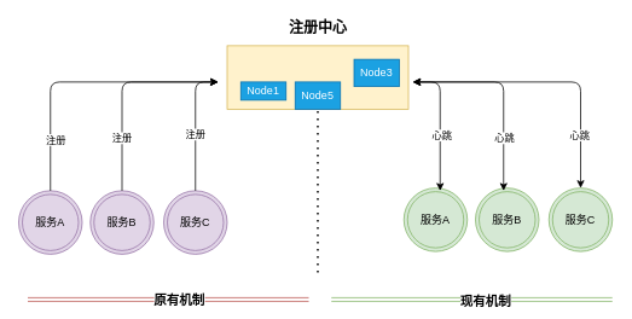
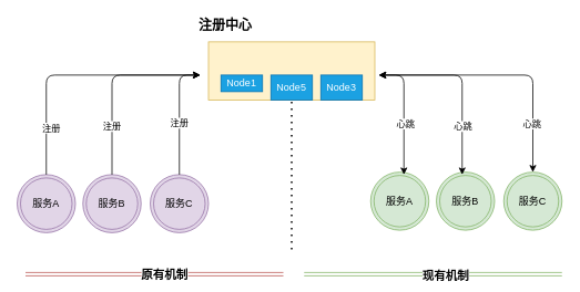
  <mxCell id="0" />
  <mxCell id="1" parent="0" />
  <mxCell id="2" value="" style="whiteSpace=wrap;html=1;fillColor=#fff2cc;sketch=0;glass=0;rounded=0;shadow=0;strokeColor=#d6b656;" vertex="1" parent="1"><mxGeometry x="250" y="50" width="200" height="70" as="geometry" /></mxCell>
  <mxCell id="3" value="" style="endArrow=none;dashed=1;html=1;dashPattern=1 3;strokeWidth=2;entryX=0.5;entryY=1;entryDx=0;entryDy=0;" edge="1" parent="1" target="2"><mxGeometry width="50" height="50" relative="1" as="geometry"><mxPoint x="350" y="300" as="sourcePoint" /><mxPoint x="250" y="130" as="targetPoint" /></mxGeometry></mxCell>
  <mxCell id="4" value="服务A" style="ellipse;shape=doubleEllipse;whiteSpace=wrap;html=1;aspect=fixed;rounded=0;shadow=0;glass=0;sketch=0;fillColor=#e1d5e7;strokeColor=#9673a6;" vertex="1" parent="1"><mxGeometry x="20" y="210" width="70" height="70" as="geometry" /></mxCell>
  <mxCell id="5" value="服务B" style="ellipse;shape=doubleEllipse;whiteSpace=wrap;html=1;aspect=fixed;rounded=0;shadow=0;glass=0;sketch=0;fillColor=#e1d5e7;strokeColor=#9673a6;" vertex="1" parent="1"><mxGeometry x="99" y="210" width="70" height="70" as="geometry" /></mxCell>
  <mxCell id="6" value="服务C" style="ellipse;shape=doubleEllipse;whiteSpace=wrap;html=1;aspect=fixed;rounded=0;shadow=0;glass=0;sketch=0;fillColor=#e1d5e7;strokeColor=#9673a6;" vertex="1" parent="1"><mxGeometry x="180" y="210" width="70" height="70" as="geometry" /></mxCell>
  <mxCell id="7" value="" style="edgeStyle=elbowEdgeStyle;elbow=horizontal;endArrow=classic;html=1;exitX=0.5;exitY=0;exitDx=0;exitDy=0;" edge="1" parent="1" source="4"><mxGeometry width="50" height="50" relative="1" as="geometry"><mxPoint x="320" y="340" as="sourcePoint" /><mxPoint x="240" y="90" as="targetPoint" /><Array as="points"><mxPoint x="55" y="150" /></Array></mxGeometry></mxCell>
  <mxCell id="8" value="注册" style="edgeLabel;html=1;align=center;verticalAlign=middle;resizable=0;points=[];" vertex="1" connectable="0" parent="7"><mxGeometry x="-0.626" y="-4" relative="1" as="geometry"><mxPoint x="1" as="offset" /></mxGeometry></mxCell>
  <mxCell id="9" value="" style="edgeStyle=elbowEdgeStyle;elbow=horizontal;endArrow=classic;html=1;exitX=0.5;exitY=0;exitDx=0;exitDy=0;" edge="1" parent="1" source="5"><mxGeometry width="50" height="50" relative="1" as="geometry"><mxPoint x="121" y="210" as="sourcePoint" /><mxPoint x="240" y="90" as="targetPoint" /><Array as="points"><mxPoint x="134" y="150" /></Array></mxGeometry></mxCell>
  <mxCell id="10" value="注册" style="edgeLabel;html=1;align=center;verticalAlign=middle;resizable=0;points=[];" vertex="1" connectable="0" parent="9"><mxGeometry x="-0.478" y="1" relative="1" as="geometry"><mxPoint as="offset" /></mxGeometry></mxCell>
  <mxCell id="11" value="" style="edgeStyle=elbowEdgeStyle;elbow=horizontal;endArrow=classic;html=1;exitX=0.5;exitY=0;exitDx=0;exitDy=0;" edge="1" parent="1" source="6"><mxGeometry width="50" height="50" relative="1" as="geometry"><mxPoint x="200" y="210" as="sourcePoint" /><mxPoint x="240" y="90" as="targetPoint" /><Array as="points"><mxPoint x="215" y="150" /><mxPoint x="121" y="150" /></Array></mxGeometry></mxCell>
  <mxCell id="12" value="注册" style="edgeLabel;html=1;align=center;verticalAlign=middle;resizable=0;points=[];" vertex="1" connectable="0" parent="11"><mxGeometry x="-0.131" y="1" relative="1" as="geometry"><mxPoint as="offset" /></mxGeometry></mxCell>
  <mxCell id="13" value="服务A" style="ellipse;shape=doubleEllipse;whiteSpace=wrap;html=1;aspect=fixed;rounded=0;shadow=0;glass=0;sketch=0;fillColor=#d5e8d4;strokeColor=#82b366;" vertex="1" parent="1"><mxGeometry x="445" y="207" width="70" height="70" as="geometry" /></mxCell>
  <mxCell id="14" value="服务B" style="ellipse;shape=doubleEllipse;whiteSpace=wrap;html=1;aspect=fixed;rounded=0;shadow=0;glass=0;sketch=0;fillColor=#d5e8d4;strokeColor=#82b366;" vertex="1" parent="1"><mxGeometry x="524" y="207" width="70" height="70" as="geometry" /></mxCell>
  <mxCell id="15" value="服务C" style="ellipse;shape=doubleEllipse;whiteSpace=wrap;html=1;aspect=fixed;rounded=0;shadow=0;glass=0;sketch=0;fillColor=#d5e8d4;strokeColor=#82b366;" vertex="1" parent="1"><mxGeometry x="605" y="207" width="70" height="70" as="geometry" /></mxCell>
  <mxCell id="16" value="" style="edgeStyle=elbowEdgeStyle;elbow=vertical;endArrow=classic;html=1;exitX=0.5;exitY=0;exitDx=0;exitDy=0;startArrow=classic;startFill=1;" edge="1" parent="1" source="15"><mxGeometry width="50" height="50" relative="1" as="geometry"><mxPoint x="645" y="190" as="sourcePoint" /><mxPoint x="455" y="90" as="targetPoint" /><Array as="points"><mxPoint x="565" y="90" /><mxPoint x="645" y="90" /></Array></mxGeometry></mxCell>
  <mxCell id="17" value="心跳" style="edgeLabel;html=1;align=center;verticalAlign=middle;resizable=0;points=[];" vertex="1" connectable="0" parent="16"><mxGeometry x="-0.607" y="2" relative="1" as="geometry"><mxPoint as="offset" /></mxGeometry></mxCell>
  <mxCell id="18" value="" style="edgeStyle=elbowEdgeStyle;elbow=vertical;endArrow=classic;html=1;startArrow=classic;startFill=1;exitX=0.443;exitY=0.043;exitDx=0;exitDy=0;exitPerimeter=0;" edge="1" parent="1" source="14"><mxGeometry width="50" height="50" relative="1" as="geometry"><mxPoint x="555" y="200" as="sourcePoint" /><mxPoint x="455" y="90" as="targetPoint" /><Array as="points"><mxPoint x="535" y="90" /><mxPoint x="645" y="90" /></Array></mxGeometry></mxCell>
  <mxCell id="19" value="心跳" style="edgeLabel;html=1;align=center;verticalAlign=middle;resizable=0;points=[];" vertex="1" connectable="0" parent="18"><mxGeometry x="-0.467" relative="1" as="geometry"><mxPoint as="offset" /></mxGeometry></mxCell>
  <mxCell id="20" value="" style="edgeStyle=elbowEdgeStyle;elbow=vertical;endArrow=classic;html=1;startArrow=classic;startFill=1;exitX=0.571;exitY=0.043;exitDx=0;exitDy=0;exitPerimeter=0;" edge="1" parent="1" source="13"><mxGeometry width="50" height="50" relative="1" as="geometry"><mxPoint x="485" y="200" as="sourcePoint" /><mxPoint x="455" y="90" as="targetPoint" /><Array as="points"><mxPoint x="510" y="90" /><mxPoint x="485" y="90" /><mxPoint x="595" y="90" /></Array></mxGeometry></mxCell>
  <mxCell id="21" value="心跳" style="edgeLabel;html=1;align=center;verticalAlign=middle;resizable=0;points=[];" vertex="1" connectable="0" parent="20"><mxGeometry x="-0.171" y="-2" relative="1" as="geometry"><mxPoint as="offset" /></mxGeometry></mxCell>
  <mxCell id="22" value="Node1" style="rounded=0;whiteSpace=wrap;html=1;shadow=0;glass=0;sketch=0;fillColor=#1ba1e2;strokeColor=#006EAF;fontColor=#ffffff;" vertex="1" parent="1"><mxGeometry x="265" y="90" width="50" height="20" as="geometry" /></mxCell>
  <mxCell id="23" value="Node5" style="rounded=0;whiteSpace=wrap;html=1;shadow=0;glass=0;sketch=0;fillColor=#1ba1e2;strokeColor=#006EAF;fontColor=#ffffff;" vertex="1" parent="1"><mxGeometry x="325" y="90" width="50" height="30" as="geometry" /></mxCell>
- <mxCell id="24" value="Node3" style="rounded=0;whiteSpace=wrap;html=1;shadow=0;glass=0;sketch=0;fillColor=#1ba1e2;strokeColor=#006EAF;fontColor=#ffffff;" vertex="1" parent="1"><mxGeometry x="390" y="65" width="50" height="30" as="geometry" /></mxCell>
- <mxCell id="25" value="&lt;font style=&quot;font-size: 16px&quot;&gt;&lt;b&gt;注册中心&lt;/b&gt;&lt;/font&gt;" style="text;html=1;strokeColor=none;fillColor=none;align=center;verticalAlign=middle;whiteSpace=wrap;rounded=0;shadow=0;glass=0;sketch=0;" vertex="1" parent="1"><mxGeometry x="302.5" y="20" width="95" height="20" as="geometry" /></mxCell>
+ <mxCell id="24" value="Node3" style="rounded=0;whiteSpace=wrap;html=1;shadow=0;glass=0;sketch=0;fillColor=#1ba1e2;strokeColor=#006EAF;fontColor=#ffffff;" vertex="1" parent="1"><mxGeometry x="385" y="90" width="50" height="30" as="geometry" /></mxCell>
+ <mxCell id="25" value="&lt;font style=&quot;font-size: 16px&quot;&gt;&lt;b&gt;注册中心&lt;/b&gt;&lt;/font&gt;" style="text;html=1;strokeColor=none;fillColor=none;align=center;verticalAlign=middle;whiteSpace=wrap;rounded=0;shadow=0;glass=0;sketch=0;" vertex="1" parent="1"><mxGeometry x="222.5" y="20" width="95" height="20" as="geometry" /></mxCell>
  <mxCell id="26" value="" style="shape=link;html=1;startArrow=classic;startFill=1;fillColor=#f8cecc;strokeColor=#b85450;" edge="1" parent="1"><mxGeometry width="100" relative="1" as="geometry"><mxPoint x="30" y="330" as="sourcePoint" /><mxPoint x="340" y="330" as="targetPoint" /></mxGeometry></mxCell>
  <mxCell id="27" value="原有机制" style="edgeLabel;html=1;align=center;verticalAlign=middle;resizable=0;points=[];fontSize=14;fontStyle=1" vertex="1" connectable="0" parent="26"><mxGeometry x="0.071" relative="1" as="geometry"><mxPoint as="offset" /></mxGeometry></mxCell>
  <mxCell id="28" value="" style="shape=link;html=1;startArrow=classic;startFill=1;fillColor=#d5e8d4;strokeColor=#82b366;" edge="1" parent="1"><mxGeometry width="100" relative="1" as="geometry"><mxPoint x="365" y="330" as="sourcePoint" /><mxPoint x="675" y="330" as="targetPoint" /></mxGeometry></mxCell>
  <mxCell id="29" value="现有机制" style="edgeLabel;html=1;align=center;verticalAlign=middle;resizable=0;points=[];fontSize=14;fontStyle=1" vertex="1" connectable="0" parent="28"><mxGeometry x="0.09" y="-1" relative="1" as="geometry"><mxPoint as="offset" /></mxGeometry></mxCell>
